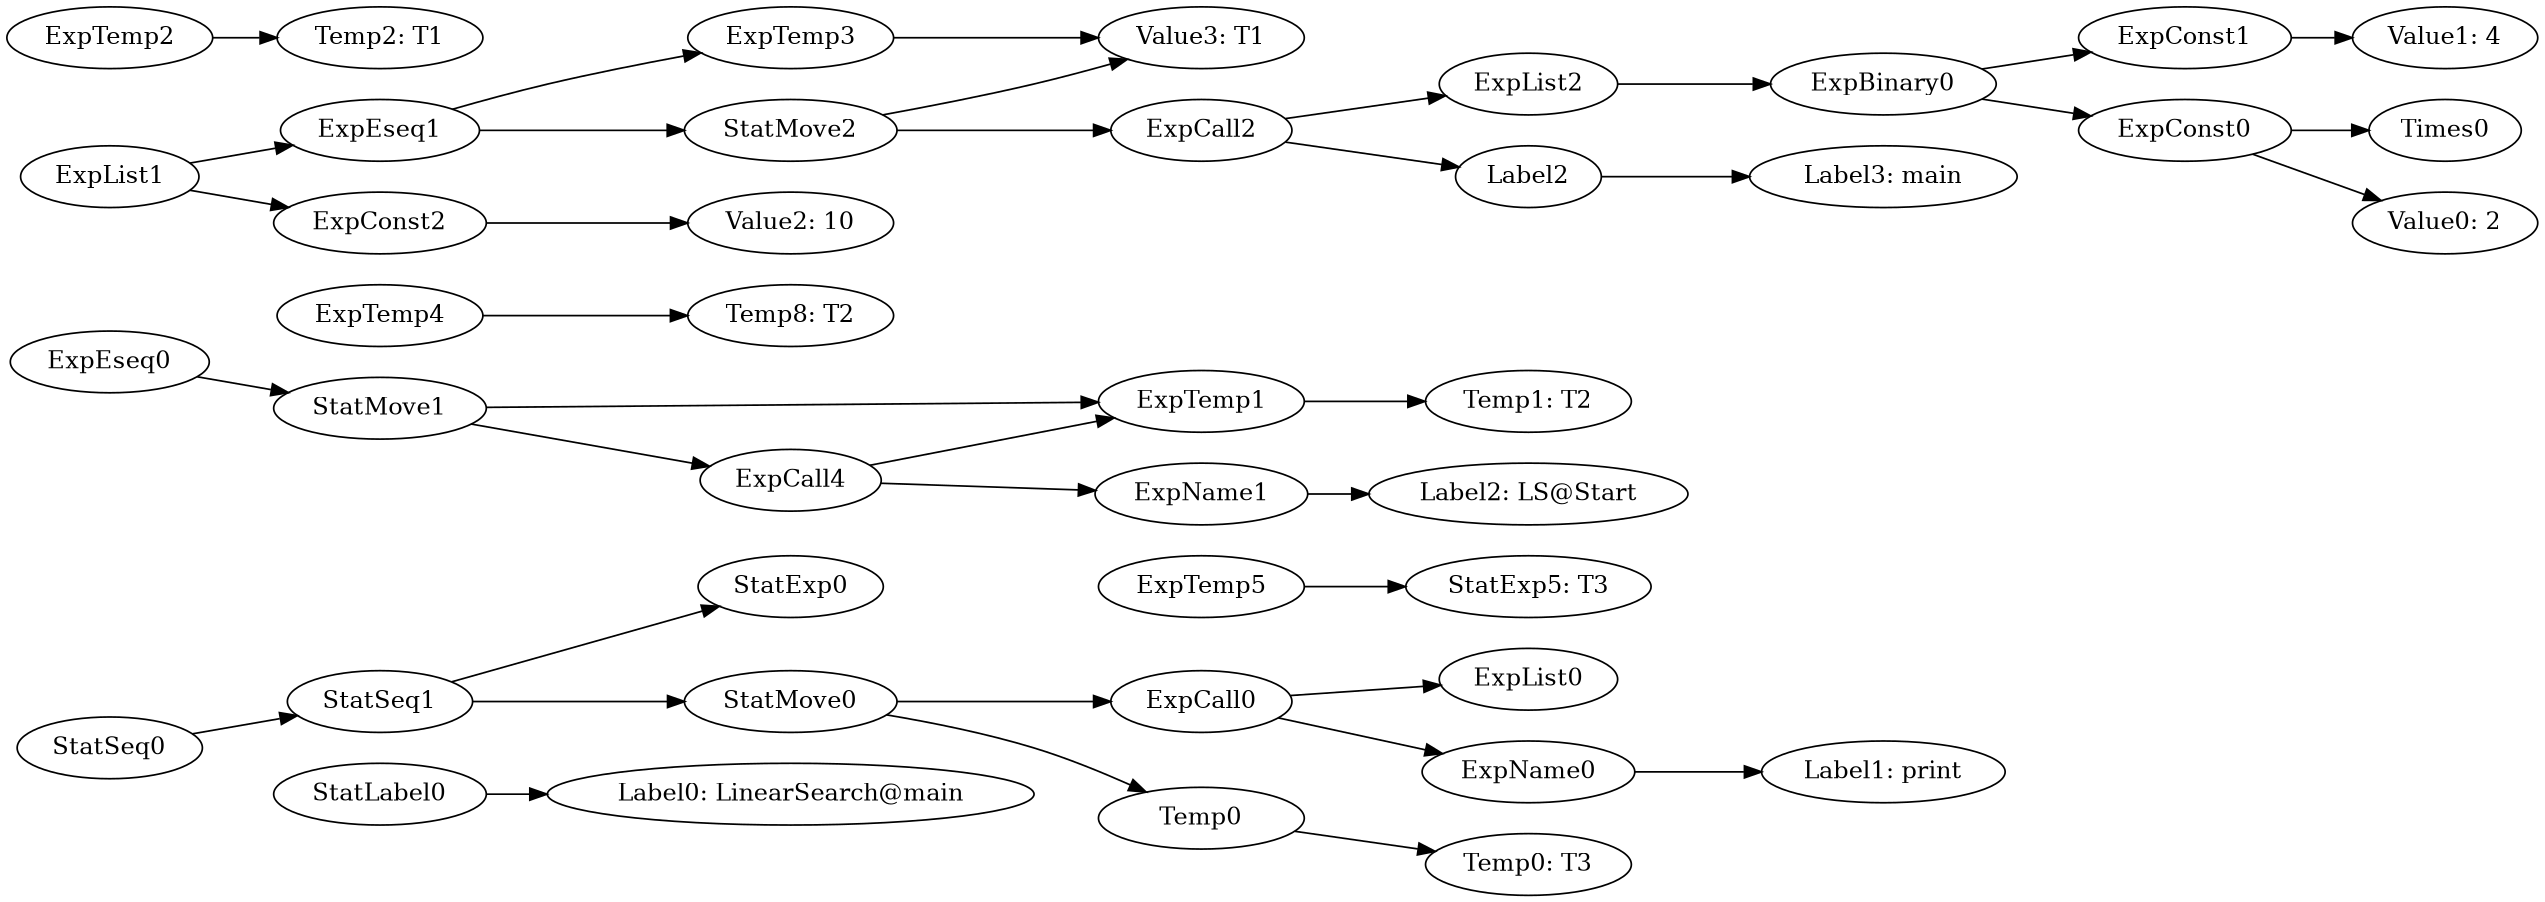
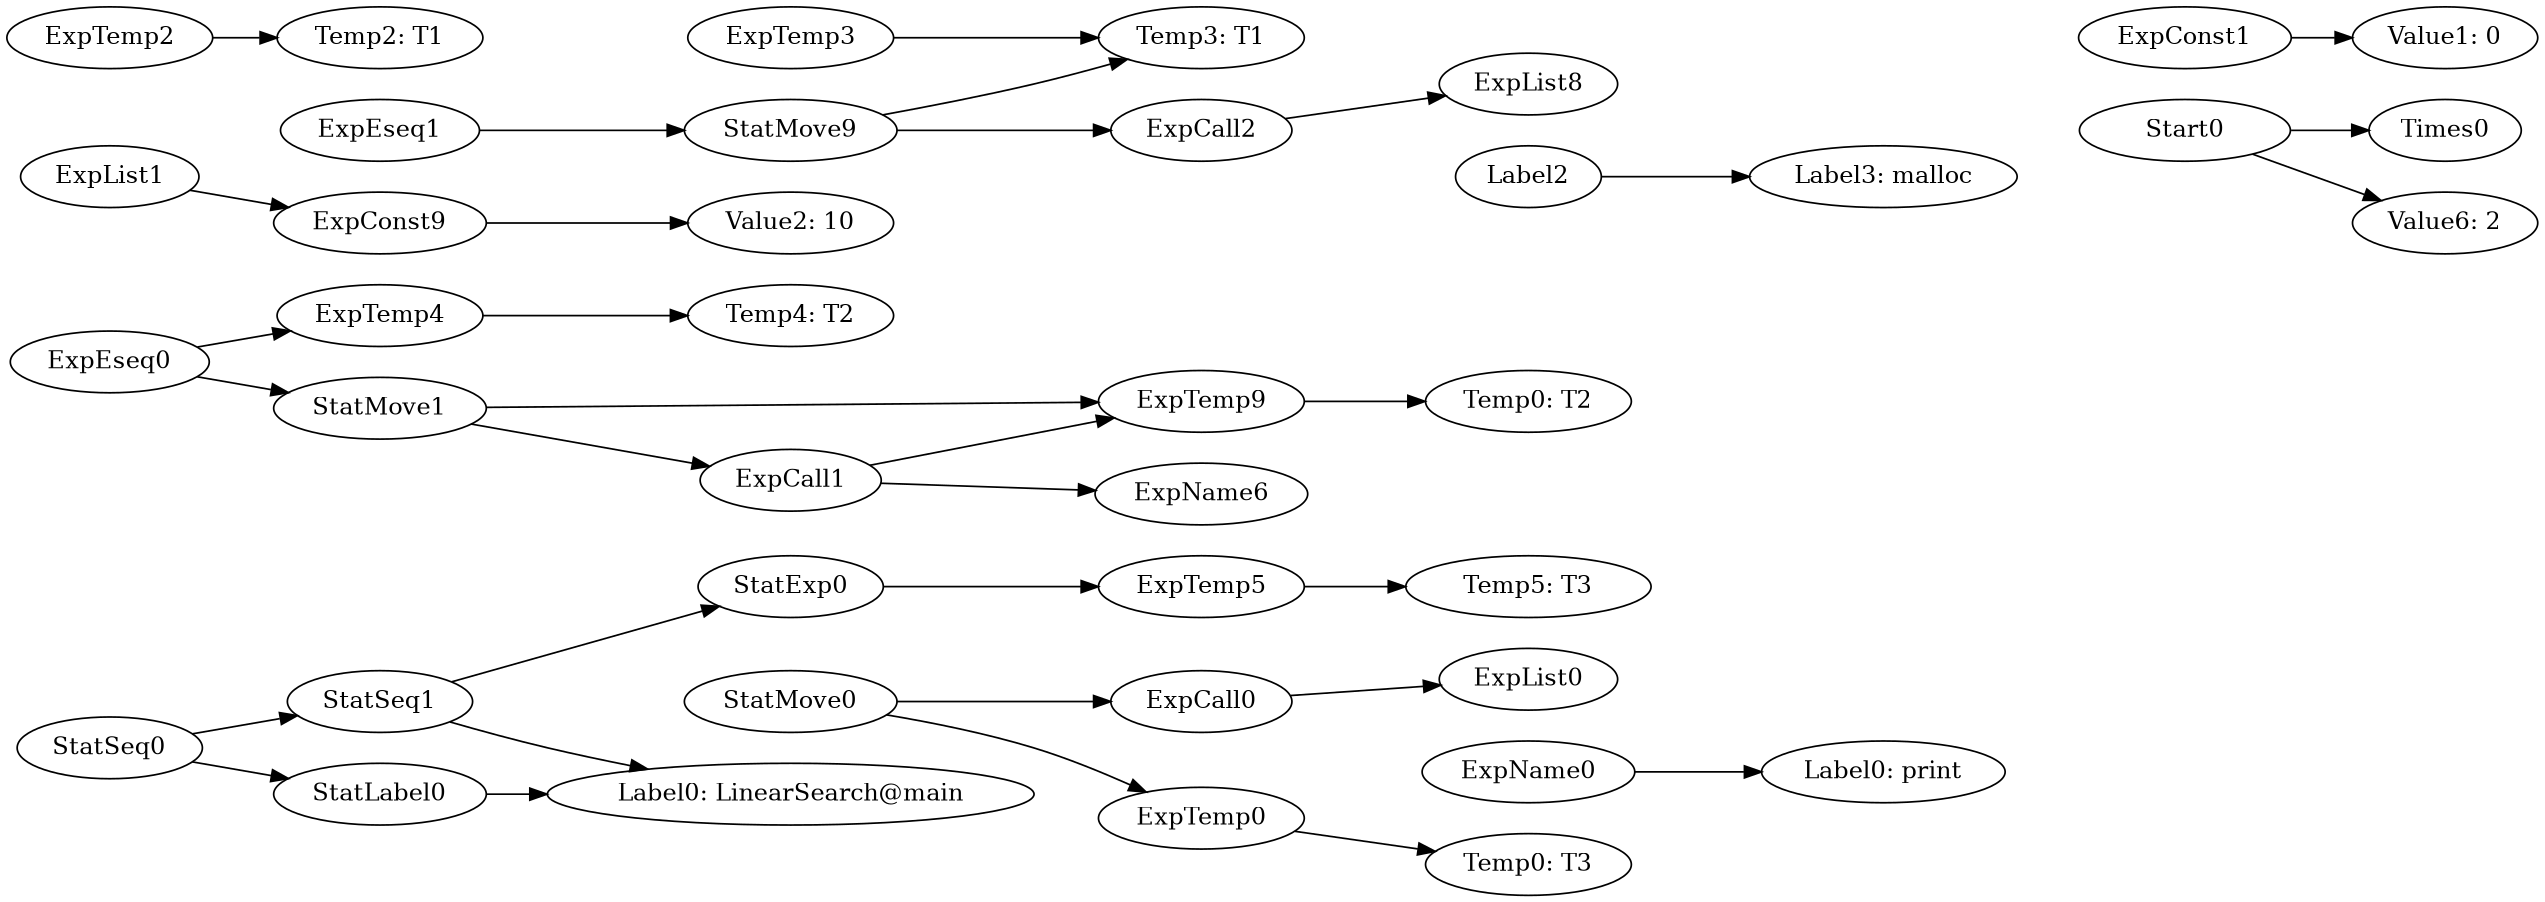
  digraph {
    ordering=out
    rankdir=LR
    StatExp0
    ExpTemp5
-   "Temp5: T3" [label="StatExp5: T3"]
+   "Temp5: T3"
    ExpEseq0
    ExpTemp4
    StatMove1
-   "Temp4: T2" [label="Temp8: T2"]
-   ExpTemp1
-   ExpCall1 [label=ExpCall4]
-   "Temp1: T2"
-   ExpName1
-   "Label2: LS@Start"
+   "Temp4: T2"
+   ExpTemp1 [label=ExpTemp9]
+   ExpCall1
+   "Temp1: T2" [label="Temp0: T2"]
+   ExpName1 [label=ExpName6]
    ExpList1
    ExpEseq1
-   ExpConst2
+   ExpConst2 [label=ExpConst9]
    StatSeq1
    StatMove0
    ExpCall0
-   ExpTemp0 [label=Temp0]
+   ExpTemp0
    ExpList0
    ExpName0
    "Temp0: T3"
    ExpConst1
-   "Value1: 4"
+   "Value1: 4" [label="Value1: 0"]
    ExpTemp3
-   StatMove2
+   StatMove2 [label=StatMove9]
    "Value2: 10"
-   "Temp3: T1" [label="Value3: T1"]
+   "Temp3: T1"
    ExpCall2
-   "Label1: print"
+   "Label1: print" [label="Label0: print"]
    StatLabel0
    "Label0: LinearSearch@main"
-   ExpList2
-   ExpBinary0
-   ExpConst0
+   ExpList2 [label=ExpList8]
+   ExpConst0 [label=Start0]
    Times0
-   "Value0: 2"
+   "Value0: 2" [label="Value6: 2"]
    ExpTemp2
    "Temp2: T1"
    n40 [label=Label2]
-   "Label3: malloc" [label="Label3: main"]
+   "Label3: malloc"
    StatSeq0
+   StatExp0 -> ExpTemp5
    ExpTemp5 -> "Temp5: T3"
+   ExpEseq0 -> ExpTemp4
    ExpEseq0 -> StatMove1
    ExpTemp4 -> "Temp4: T2"
    StatMove1 -> ExpTemp1
    StatMove1 -> ExpCall1
    ExpTemp1 -> "Temp1: T2"
    ExpCall1 -> ExpTemp1
    ExpCall1 -> ExpName1
-   ExpName1 -> "Label2: LS@Start"
-   ExpList1 -> ExpEseq1
    ExpList1 -> ExpConst2
-   ExpEseq1 -> ExpTemp3
    ExpEseq1 -> StatMove2
    ExpConst2 -> "Value2: 10"
    StatSeq1 -> StatExp0
-   StatSeq1 -> StatMove0
+   StatSeq1 -> "Label0: LinearSearch@main"
    StatMove0 -> ExpCall0
    StatMove0 -> ExpTemp0
    ExpCall0 -> ExpList0
-   ExpCall0 -> ExpName0
    ExpTemp0 -> "Temp0: T3"
    ExpName0 -> "Label1: print"
    ExpConst1 -> "Value1: 4"
    ExpTemp3 -> "Temp3: T1"
    StatMove2 -> "Temp3: T1"
    StatMove2 -> ExpCall2
    ExpCall2 -> ExpList2
-   ExpCall2 -> n40
    StatLabel0 -> "Label0: LinearSearch@main"
-   ExpList2 -> ExpBinary0
-   ExpBinary0 -> ExpConst1
-   ExpBinary0 -> ExpConst0
    ExpConst0 -> Times0
    ExpConst0 -> "Value0: 2"
    ExpTemp2 -> "Temp2: T1"
    n40 -> "Label3: malloc"
    StatSeq0 -> StatSeq1
+   StatSeq0 -> StatLabel0
  }
